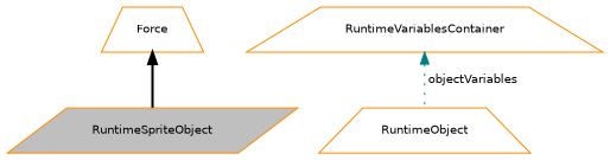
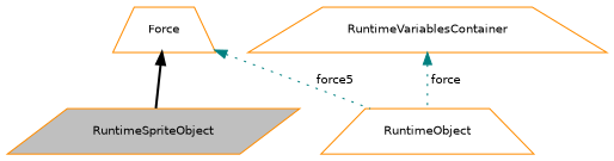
  digraph {
    node [color=darkorange fillcolor=white fontname=Helvetica fontsize=10 shape=trapezium style=filled]
    edge [color=teal dir=back fontname=Helvetica fontsize=10 labelfontname=Helvetica labelfontsize=10 style=dotted]
    n1 [fillcolor=grey75 fontcolor=black height=0.2 label=RuntimeSpriteObject shape=parallelogram width=0.4]
    n2 [height=0.2 label=RuntimeObject width=0.4]
    n3 [height=0.2 label=Force width=0.4]
    n4 [height=0.2 label=RuntimeVariablesContainer width=0.4]
    n3 -> n1 [color=black style=bold]
-   n4 -> n2 [label=" objectVariables"]
+   n3 -> n2 [label=" force5"]
+   n4 -> n2 [label=" force"]
  }
